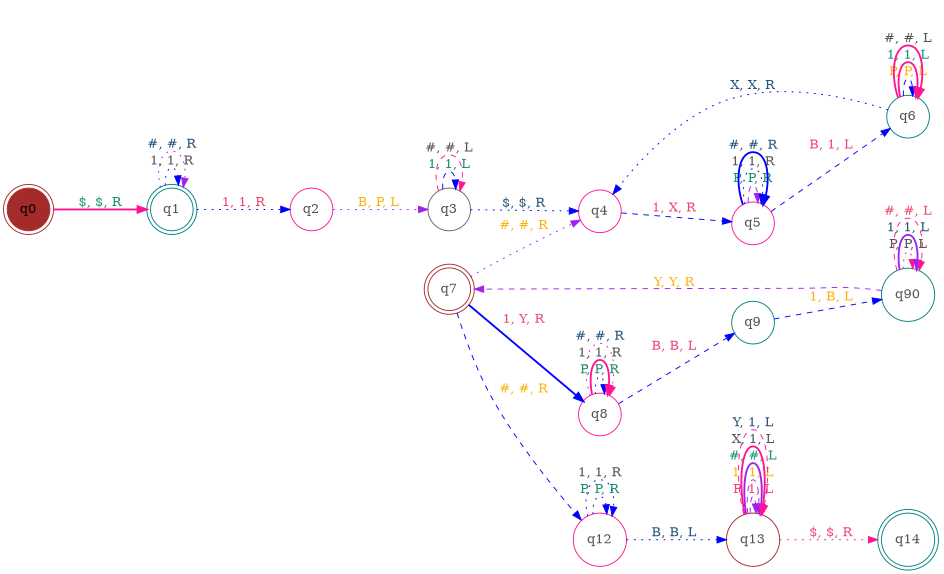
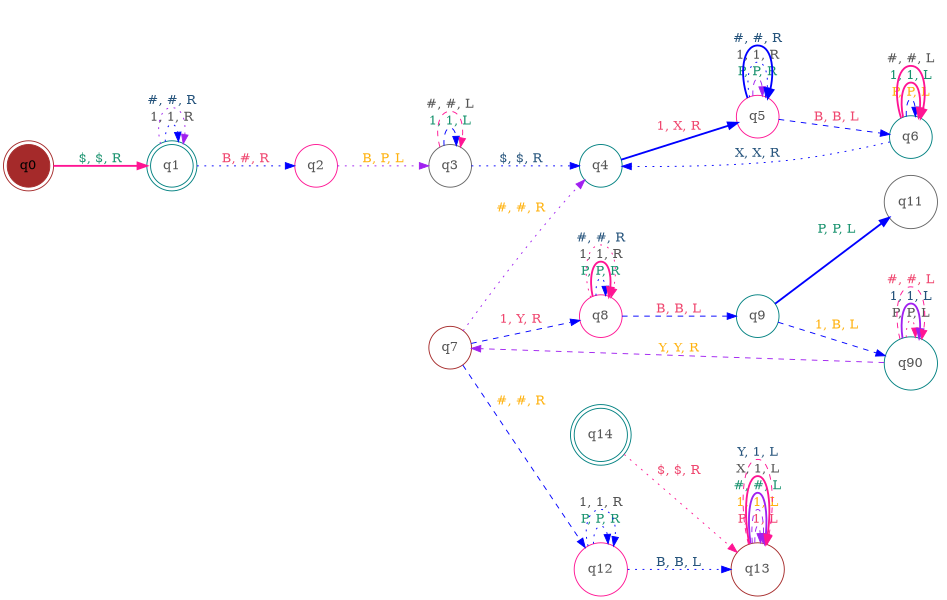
  digraph {
    rankdir=LR
    node [color=teal shape=circle fontcolor="#555555"]
    edge [color=blue fontcolor="#1A936F" style=dotted]
    q0 [color=brown shape=doublecircle style=filled fontcolor=""]
    q1 [shape=doublecircle]
    q2 [color=deeppink]
    q14 [shape=doublecircle]
    q3 [color=gray40]
-   q4 [color=deeppink]
+   q4
    q5 [color=deeppink]
    q6
-   q7 [color=brown shape=doublecircle]
+   q7 [color=brown]
    q8 [color=deeppink]
    q12 [color=deeppink]
    q9
    q13 [color=brown]
    n14 [label=q90]
+   q11 [color=gray40]
    q0 -> q1 [color=deeppink label="  $, $, R  " style=bold]
    q1 -> q1 [fontcolor="#555555" label="  1, 1, R  "]
    q1 -> q1 [color=purple fontcolor="#26547C" label="  #, #, R  "]
-   q1 -> q2 [fontcolor="#EF476F" label="  1, 1, R  "]
+   q1 -> q2 [fontcolor="#EF476F" label="  B, #, R  "]
    q2 -> q3 [color=purple fontcolor="#FFB20F" label="  B, P, L  "]
    q3 -> q3 [label="  1, 1, L  " style=dashed]
    q3 -> q3 [color=deeppink fontcolor="#555555" label="  #, #, L  " style=dashed]
    q3 -> q4 [fontcolor="#26547C" label="  $, $, R  "]
-   q4 -> q5 [fontcolor="#EF476F" label="  1, X, R  " style=dashed]
+   q4 -> q5 [fontcolor="#EF476F" label="  1, X, R  " style=bold]
    q5 -> q5 [color=purple label="  P, P, R  " style=dashed]
    q5 -> q5 [fontcolor="#555555" label="  1, 1, R  "]
    q5 -> q5 [fontcolor="#26547C" label="  #, #, R  " style=bold]
-   q5 -> q6 [fontcolor="#EF476F" label="  B, 1, L  " style=dashed]
+   q5 -> q6 [fontcolor="#EF476F" label="  B, B, L  " style=dashed]
    q6 -> q4 [fontcolor="#26547C" label="  X, X, R  "]
    q6 -> q6 [fontcolor="#FFB20F" label="  P, P, L  " style=dashed]
    q6 -> q6 [color=deeppink label="  1, 1, L  " style=bold]
    q6 -> q6 [color=deeppink fontcolor="#555555" label="  #, #, L  " style=bold]
    q7 -> q4 [color=purple fontcolor="#FFB20F" label="  #, #, R  "]
-   q7 -> q8 [fontcolor="#EF476F" label="  1, Y, R  " style=bold]
+   q7 -> q8 [fontcolor="#EF476F" label="  1, Y, R  " style=dashed]
    q7 -> q12 [fontcolor="#FFB20F" label="  #, #, R  " style=dashed]
    q8 -> q8 [label="  P, P, R  "]
    q8 -> q8 [color=deeppink fontcolor="#555555" label="  1, 1, R  " style=bold]
    q8 -> q8 [color=deeppink fontcolor="#26547C" label="  #, #, R  "]
    q8 -> q9 [fontcolor="#EF476F" label="  B, B, L  " style=dashed]
    q12 -> q12 [label="  P, P, R  "]
    q12 -> q12 [fontcolor="#555555" label="  1, 1, R  "]
    q12 -> q13 [fontcolor="#26547C" label="  B, B, L  "]
    q9 -> n14 [fontcolor="#FFB20F" label="  1, B, L  " style=dashed]
-   q13 -> q14 [color=deeppink fontcolor="#EF476F" label="  $, $, R  "]
+   q9 -> q11 [label="  P, P, L  " style=bold]
+   q14 -> q13 [color=deeppink fontcolor="#EF476F" label="  $, $, R  "]
    q13 -> q13 [color=purple fontcolor="#EF476F" label="  P, 1, L  " style=dashed]
    q13 -> q13 [color=purple fontcolor="#FFB20F" label="  1, 1, L  " style=dashed]
    q13 -> q13 [color=purple label="  #, #, L  " style=bold]
    q13 -> q13 [color=deeppink fontcolor="#555555" label="  X, 1, L  " style=bold]
    q13 -> q13 [color=deeppink fontcolor="#26547C" label="  Y, 1, L  " style=dashed]
    n14 -> q7 [color=purple fontcolor="#FFB20F" label="  Y, Y, R  " style=dashed]
    n14 -> n14 [color=deeppink fontcolor="#555555" label="  P, P, L  "]
    n14 -> n14 [color=purple fontcolor="#26547C" label="  1, 1, L  " style=bold]
    n14 -> n14 [color=deeppink fontcolor="#EF476F" label="  #, #, L  " style=dashed]
  }
